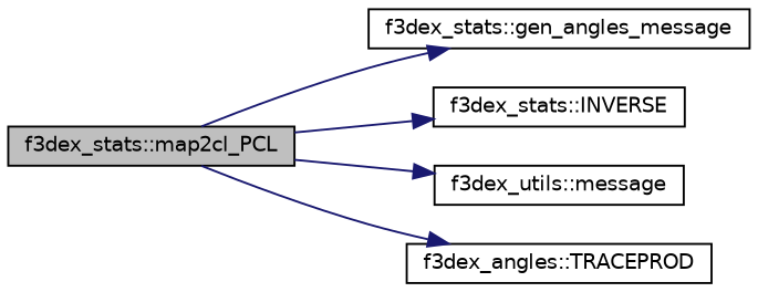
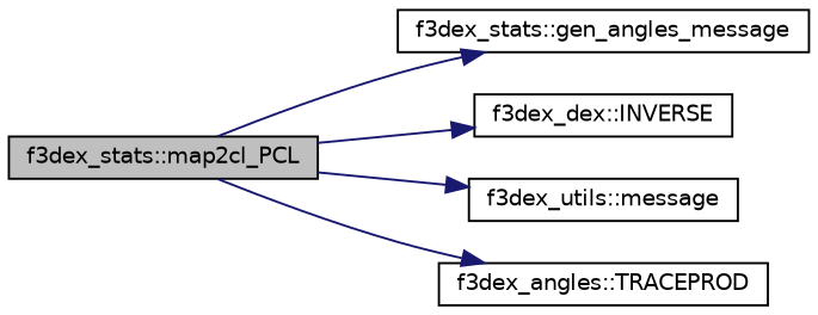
  digraph {
    rankdir=LR
    node [color=black fillcolor=white fontname=Helvetica fontsize=10 shape=record style=filled]
    edge [color=midnightblue fontname=Helvetica fontsize=10 labelfontname=Helvetica labelfontsize=10 style=solid]
    n1 [fillcolor=grey75 fontcolor=black height=0.2 label="f3dex_stats::map2cl_PCL" width=0.4]
    n2 [height=0.2 label="f3dex_stats::gen_angles_message" width=0.4]
-   n3 [height=0.2 label="f3dex_stats::INVERSE" width=0.4]
+   n3 [height=0.2 label="f3dex_dex::INVERSE" width=0.4]
    n4 [height=0.2 label="f3dex_utils::message" width=0.4]
    n5 [height=0.2 label="f3dex_angles::TRACEPROD" width=0.4]
    n1 -> n2
    n1 -> n3
    n1 -> n4
    n1 -> n5
  }
